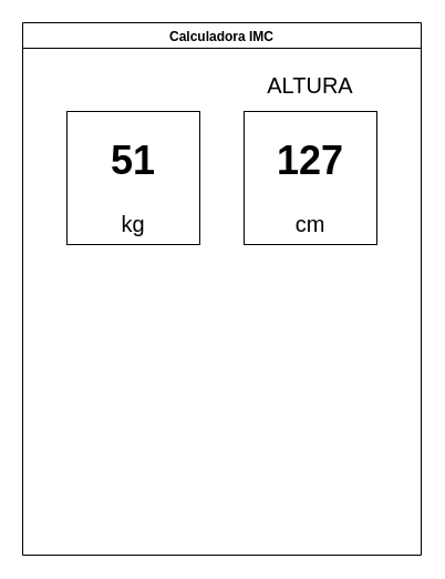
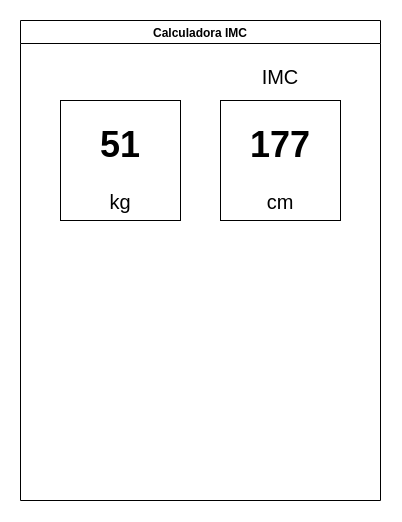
  <mxCell id="0" />
  <mxCell id="1" parent="0" />
  <mxCell id="2" value="Calculadora IMC" style="swimlane;" vertex="1" parent="1"><mxGeometry x="20" width="360" height="480" as="geometry" y="20"><mxRectangle x="200" width="130" height="23" as="alternateBounds" /></mxGeometry></mxCell>
  <mxCell id="3" value="" style="whiteSpace=wrap;html=1;aspect=fixed;" vertex="1" parent="2"><mxGeometry x="40" y="80" width="120" height="120" as="geometry" /></mxCell>
  <mxCell id="4" value="" style="whiteSpace=wrap;html=1;aspect=fixed;" vertex="1" parent="2"><mxGeometry x="200" y="80" width="120" height="120" as="geometry" /></mxCell>
- <mxCell id="5" value="ALTURA" style="text;strokeColor=none;fillColor=none;align=center;verticalAlign=middle;spacingLeft=4;spacingRight=4;overflow=hidden;points=[[0,0.5],[1,0.5]];portConstraint=eastwest;rotatable=0;fontSize=20;" vertex="1" parent="2"><mxGeometry x="200" y="40" width="120" height="30" as="geometry" /></mxCell>
+ <mxCell id="5" value="IMC" style="text;strokeColor=none;fillColor=none;align=center;verticalAlign=middle;spacingLeft=4;spacingRight=4;overflow=hidden;points=[[0,0.5],[1,0.5]];portConstraint=eastwest;rotatable=0;fontSize=20;" vertex="1" parent="2"><mxGeometry x="200" y="40" width="120" height="30" as="geometry" /></mxCell>
  <mxCell id="6" value="51" style="text;strokeColor=none;fillColor=none;align=center;verticalAlign=middle;spacingLeft=4;spacingRight=4;overflow=hidden;points=[[0,0.5],[1,0.5]];portConstraint=eastwest;rotatable=0;fontSize=36;fontStyle=1" vertex="1" parent="2"><mxGeometry x="40" y="80" width="120" height="80" as="geometry" /></mxCell>
  <mxCell id="7" value="kg" style="text;strokeColor=none;fillColor=none;align=center;verticalAlign=middle;spacingLeft=4;spacingRight=4;overflow=hidden;points=[[0,0.5],[1,0.5]];portConstraint=eastwest;rotatable=0;fontSize=20;" vertex="1" parent="2"><mxGeometry x="40" y="160" width="120" height="40" as="geometry" /></mxCell>
- <mxCell id="8" value="127" style="text;strokeColor=none;fillColor=none;align=center;verticalAlign=middle;spacingLeft=4;spacingRight=4;overflow=hidden;points=[[0,0.5],[1,0.5]];portConstraint=eastwest;rotatable=0;fontSize=36;fontStyle=1" vertex="1" parent="2"><mxGeometry x="200" y="80" width="120" height="80" as="geometry" /></mxCell>
+ <mxCell id="8" value="177" style="text;strokeColor=none;fillColor=none;align=center;verticalAlign=middle;spacingLeft=4;spacingRight=4;overflow=hidden;points=[[0,0.5],[1,0.5]];portConstraint=eastwest;rotatable=0;fontSize=36;fontStyle=1" vertex="1" parent="2"><mxGeometry x="200" y="80" width="120" height="80" as="geometry" /></mxCell>
  <mxCell id="9" value="cm" style="text;strokeColor=none;fillColor=none;align=center;verticalAlign=middle;spacingLeft=4;spacingRight=4;overflow=hidden;points=[[0,0.5],[1,0.5]];portConstraint=eastwest;rotatable=0;fontSize=20;" vertex="1" parent="2"><mxGeometry x="200" y="160" width="120" height="40" as="geometry" /></mxCell>
